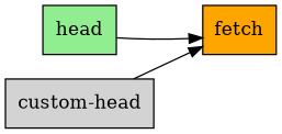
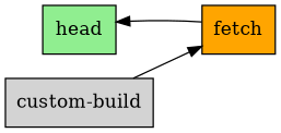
  digraph {
    rankdir=LR
    node [shape=box style=filled]
    n1 [fillcolor="#90ee90" label=head]
    n2 [fillcolor="#ffa500" label=fetch]
-   n3 [fillcolor="#d3d3d3" label="custom-head"]
-   n1 -> n2
+   n3 [fillcolor="#d3d3d3" label="custom-build"]
+   n2 -> n1
    n3 -> n2
  }
